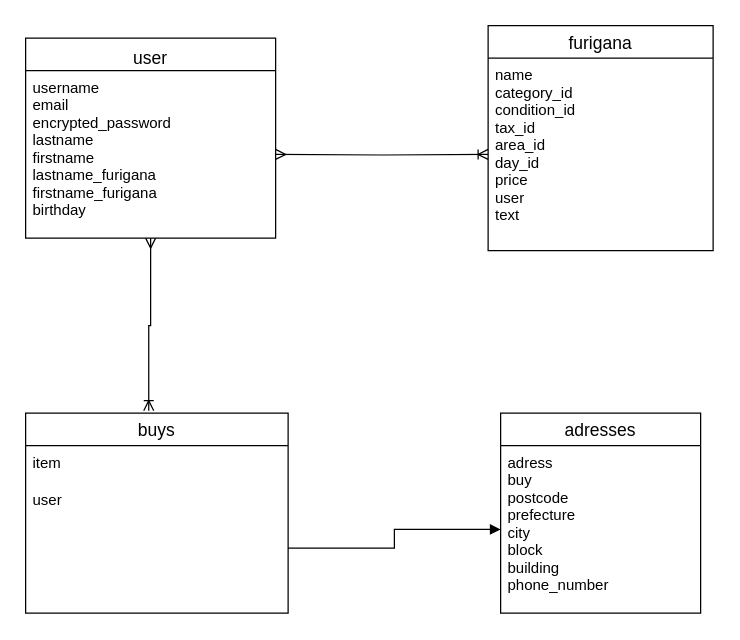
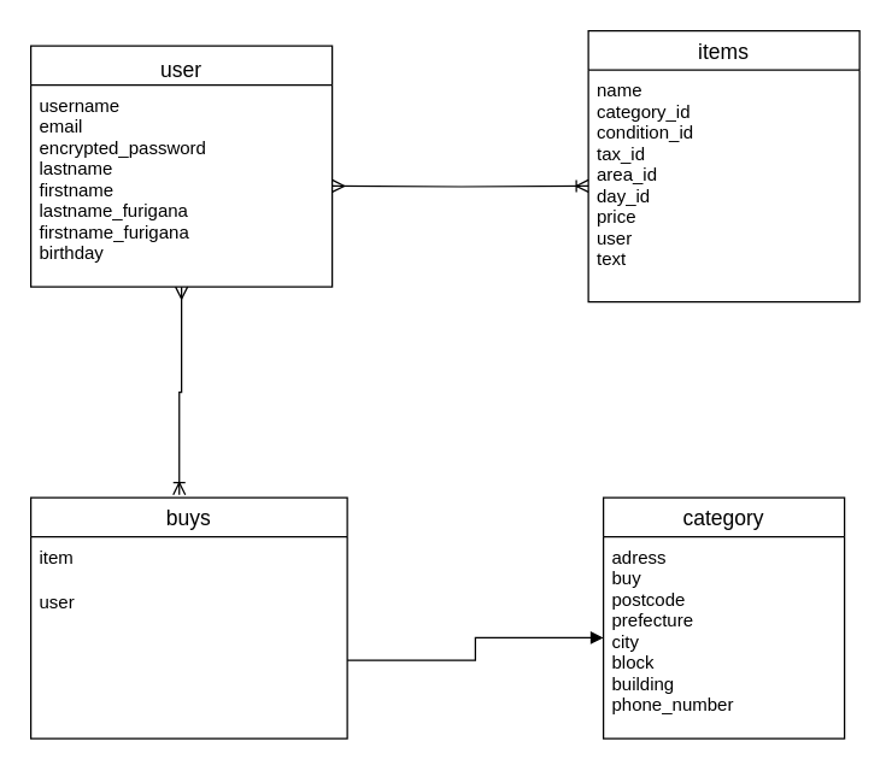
  <mxCell id="0" />
  <mxCell id="1" parent="0" />
  <mxCell id="2" style="edgeStyle=orthogonalEdgeStyle;rounded=0;orthogonalLoop=1;jettySize=auto;html=1;entryX=0.469;entryY=-0.012;entryDx=0;entryDy=0;entryPerimeter=0;startArrow=ERmany;startFill=0;endArrow=ERoneToMany;endFill=0;" edge="1" parent="1" source="3" target="7"><mxGeometry relative="1" as="geometry" /></mxCell>
  <mxCell id="3" value="user" style="swimlane;fontStyle=0;childLayout=stackLayout;horizontal=1;startSize=26;horizontalStack=0;resizeParent=1;resizeParentMax=0;resizeLast=0;collapsible=1;marginBottom=0;align=center;fontSize=14;verticalAlign=bottom;" vertex="1" parent="1"><mxGeometry x="20" y="30" width="200" height="160" as="geometry" /></mxCell>
  <mxCell id="4" value="username&#10;email&#10;encrypted_password&#10;lastname&#10;firstname&#10;lastname_furigana&#10;firstname_furigana&#10;birthday&#10;" style="text;strokeColor=none;fillColor=none;spacingLeft=4;spacingRight=4;overflow=hidden;rotatable=0;points=[[0,0.5],[1,0.5]];portConstraint=eastwest;fontSize=12;" vertex="1" parent="3"><mxGeometry y="26" width="200" height="134" as="geometry" /></mxCell>
- <mxCell id="5" value="furigana" style="swimlane;fontStyle=0;childLayout=stackLayout;horizontal=1;startSize=26;horizontalStack=0;resizeParent=1;resizeParentMax=0;resizeLast=0;collapsible=1;marginBottom=0;align=center;fontSize=14;" vertex="1" parent="1"><mxGeometry x="390" y="20" width="180" height="180" as="geometry" /></mxCell>
+ <mxCell id="5" value="items" style="swimlane;fontStyle=0;childLayout=stackLayout;horizontal=1;startSize=26;horizontalStack=0;resizeParent=1;resizeParentMax=0;resizeLast=0;collapsible=1;marginBottom=0;align=center;fontSize=14;" vertex="1" parent="1"><mxGeometry x="390" y="20" width="180" height="180" as="geometry" /></mxCell>
  <mxCell id="6" value="name&#10;category_id&#10;condition_id&#10;tax_id&#10;area_id&#10;day_id&#10;price&#10;user&#10;text&#10;" style="text;strokeColor=none;fillColor=none;spacingLeft=4;spacingRight=4;overflow=hidden;rotatable=0;points=[[0,0.5],[1,0.5]];portConstraint=eastwest;fontSize=12;" vertex="1" parent="5"><mxGeometry y="26" width="180" height="154" as="geometry" /></mxCell>
  <mxCell id="7" value="buys" style="swimlane;fontStyle=0;childLayout=stackLayout;horizontal=1;startSize=26;horizontalStack=0;resizeParent=1;resizeParentMax=0;resizeLast=0;collapsible=1;marginBottom=0;align=center;fontSize=14;" vertex="1" parent="1"><mxGeometry x="20" y="330" width="210" height="160" as="geometry" /></mxCell>
  <mxCell id="8" value="item" style="text;strokeColor=none;fillColor=none;spacingLeft=4;spacingRight=4;overflow=hidden;rotatable=0;points=[[0,0.5],[1,0.5]];portConstraint=eastwest;fontSize=12;" vertex="1" parent="7"><mxGeometry y="26" width="210" height="30" as="geometry" /></mxCell>
  <mxCell id="9" value="user" style="text;strokeColor=none;fillColor=none;spacingLeft=4;spacingRight=4;overflow=hidden;rotatable=0;points=[[0,0.5],[1,0.5]];portConstraint=eastwest;fontSize=12;" vertex="1" parent="7"><mxGeometry y="56" width="210" height="104" as="geometry" /></mxCell>
- <mxCell id="10" value="adresses" style="swimlane;fontStyle=0;childLayout=stackLayout;horizontal=1;startSize=26;horizontalStack=0;resizeParent=1;resizeParentMax=0;resizeLast=0;collapsible=1;marginBottom=0;align=center;fontSize=14;" vertex="1" parent="1"><mxGeometry x="400" y="330" width="160" height="160" as="geometry" /></mxCell>
+ <mxCell id="10" value="category" style="swimlane;fontStyle=0;childLayout=stackLayout;horizontal=1;startSize=26;horizontalStack=0;resizeParent=1;resizeParentMax=0;resizeLast=0;collapsible=1;marginBottom=0;align=center;fontSize=14;" vertex="1" parent="1"><mxGeometry x="400" y="330" width="160" height="160" as="geometry" /></mxCell>
  <mxCell id="11" value="adress&#10;buy&#10;postcode&#10;prefecture&#10;city&#10;block&#10;building&#10;phone_number&#10;" style="text;strokeColor=none;fillColor=none;spacingLeft=4;spacingRight=4;overflow=hidden;rotatable=0;points=[[0,0.5],[1,0.5]];portConstraint=eastwest;fontSize=12;" vertex="1" parent="10"><mxGeometry y="26" width="160" height="134" as="geometry" /></mxCell>
  <mxCell id="12" style="edgeStyle=orthogonalEdgeStyle;rounded=0;orthogonalLoop=1;jettySize=auto;html=1;entryX=0;entryY=0.5;entryDx=0;entryDy=0;startArrow=ERmany;startFill=0;endArrow=ERoneToMany;endFill=0;" edge="1" parent="1" target="6"><mxGeometry relative="1" as="geometry"><mxPoint x="220" y="123" as="sourcePoint" /></mxGeometry></mxCell>
  <mxCell id="13" style="edgeStyle=orthogonalEdgeStyle;rounded=0;orthogonalLoop=1;jettySize=auto;html=1;startArrow=none;startFill=0;endArrow=block;endFill=1;" edge="1" parent="1" source="9" target="11"><mxGeometry relative="1" as="geometry" /></mxCell>
